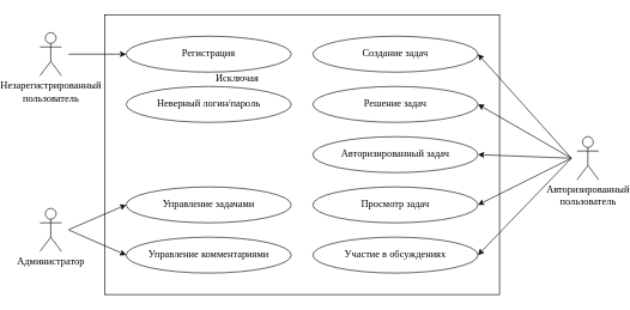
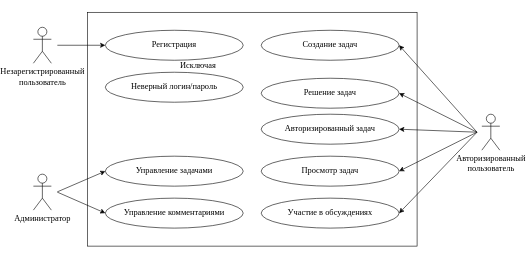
  <mxCell id="0" />
  <mxCell id="1" parent="0" />
  <mxCell id="2" value="" style="rounded=0;whiteSpace=wrap;html=1;" vertex="1" parent="1"><mxGeometry x="110" y="20" width="550" height="390" as="geometry" /></mxCell>
  <mxCell id="3" value="&lt;font face=&quot;Times New Roman&quot; style=&quot;font-size: 14px;&quot;&gt;Регистрация&lt;/font&gt;" style="ellipse;whiteSpace=wrap;html=1;" vertex="1" parent="1"><mxGeometry x="140" y="50" width="230" height="50" as="geometry" /></mxCell>
  <mxCell id="4" value="&lt;font face=&quot;Times New Roman&quot; style=&quot;font-size: 14px;&quot;&gt;Создание задач&lt;/font&gt;" style="ellipse;whiteSpace=wrap;html=1;" vertex="1" parent="1"><mxGeometry x="400" y="50" width="230" height="50" as="geometry" /></mxCell>
  <mxCell id="5" value="&lt;font style=&quot;font-size: 14px;&quot; face=&quot;Times New Roman&quot;&gt;Незарегистрированный&lt;br&gt;пользователь&lt;/font&gt;" style="shape=umlActor;verticalLabelPosition=bottom;verticalAlign=top;html=1;outlineConnect=0;" vertex="1" parent="1"><mxGeometry x="20" y="45" width="30" height="60" as="geometry" /></mxCell>
  <mxCell id="6" value="" style="endArrow=classic;html=1;rounded=0;entryX=0;entryY=0.5;entryDx=0;entryDy=0;" edge="1" parent="1" target="3"><mxGeometry width="50" height="50" relative="1" as="geometry"><mxPoint x="60" y="75" as="sourcePoint" /><mxPoint x="-200" y="160" as="targetPoint" /></mxGeometry></mxCell>
  <mxCell id="7" value="&lt;font style=&quot;font-size: 14px;&quot; face=&quot;Times New Roman&quot;&gt;Авторизированный&lt;br&gt;пользователь&lt;/font&gt;" style="shape=umlActor;verticalLabelPosition=bottom;verticalAlign=top;html=1;outlineConnect=0;" vertex="1" parent="1"><mxGeometry x="768" y="190" width="30" height="60" as="geometry" /></mxCell>
  <mxCell id="8" value="&lt;font face=&quot;Times New Roman&quot; style=&quot;font-size: 14px;&quot;&gt;Неверный логин/пароль&lt;/font&gt;" style="ellipse;whiteSpace=wrap;html=1;" vertex="1" parent="1"><mxGeometry x="140" y="120" width="230" height="50" as="geometry" /></mxCell>
  <mxCell id="9" value="&lt;font face=&quot;Times New Roman&quot; style=&quot;font-size: 14px;&quot;&gt;Исключая&lt;/font&gt;" style="text;html=1;strokeColor=none;fillColor=none;align=center;verticalAlign=middle;whiteSpace=wrap;rounded=0;" vertex="1" parent="1"><mxGeometry x="265" y="95" width="60" height="30" as="geometry" /></mxCell>
- <mxCell id="10" value="&lt;font face=&quot;Times New Roman&quot; style=&quot;font-size: 14px;&quot;&gt;Решение задач&lt;/font&gt;" style="ellipse;whiteSpace=wrap;html=1;" vertex="1" parent="1"><mxGeometry x="400" y="120" width="230" height="50" as="geometry" /></mxCell>
+ <mxCell id="10" value="&lt;font face=&quot;Times New Roman&quot; style=&quot;font-size: 14px;&quot;&gt;Решение задач&lt;/font&gt;" style="ellipse;whiteSpace=wrap;html=1;" vertex="1" parent="1"><mxGeometry x="400" y="130" width="230" height="50" as="geometry" /></mxCell>
  <mxCell id="11" value="&lt;font face=&quot;Times New Roman&quot; style=&quot;font-size: 14px;&quot;&gt;Авторизированный задач&lt;/font&gt;" style="ellipse;whiteSpace=wrap;html=1;" vertex="1" parent="1"><mxGeometry x="400" y="190" width="230" height="50" as="geometry" /></mxCell>
  <mxCell id="12" value="&lt;font face=&quot;Times New Roman&quot; style=&quot;font-size: 14px;&quot;&gt;Просмотр задач&lt;/font&gt;" style="ellipse;whiteSpace=wrap;html=1;" vertex="1" parent="1"><mxGeometry x="400" y="260" width="230" height="50" as="geometry" /></mxCell>
  <mxCell id="13" value="&lt;font face=&quot;Times New Roman&quot; style=&quot;font-size: 14px;&quot;&gt;Участие в обсуждениях&lt;/font&gt;" style="ellipse;whiteSpace=wrap;html=1;" vertex="1" parent="1"><mxGeometry x="400" y="330" width="230" height="50" as="geometry" /></mxCell>
  <mxCell id="14" value="" style="endArrow=classic;html=1;rounded=0;entryX=1;entryY=0.5;entryDx=0;entryDy=0;" edge="1" parent="1" target="4"><mxGeometry width="50" height="50" relative="1" as="geometry"><mxPoint x="760" y="220" as="sourcePoint" /><mxPoint x="360" y="140" as="targetPoint" /></mxGeometry></mxCell>
  <mxCell id="15" value="" style="endArrow=classic;html=1;rounded=0;entryX=1;entryY=0.5;entryDx=0;entryDy=0;" edge="1" parent="1" target="10"><mxGeometry width="50" height="50" relative="1" as="geometry"><mxPoint x="760" y="220" as="sourcePoint" /><mxPoint x="640" y="85" as="targetPoint" /></mxGeometry></mxCell>
  <mxCell id="16" value="" style="endArrow=classic;html=1;rounded=0;entryX=1;entryY=0.5;entryDx=0;entryDy=0;" edge="1" parent="1" target="11"><mxGeometry width="50" height="50" relative="1" as="geometry"><mxPoint x="760" y="220" as="sourcePoint" /><mxPoint x="640" y="155" as="targetPoint" /></mxGeometry></mxCell>
  <mxCell id="17" value="" style="endArrow=classic;html=1;rounded=0;entryX=1;entryY=0.5;entryDx=0;entryDy=0;" edge="1" parent="1" target="12"><mxGeometry width="50" height="50" relative="1" as="geometry"><mxPoint x="760" y="220" as="sourcePoint" /><mxPoint x="640" y="225" as="targetPoint" /></mxGeometry></mxCell>
  <mxCell id="18" value="" style="endArrow=classic;html=1;rounded=0;entryX=1;entryY=0.5;entryDx=0;entryDy=0;" edge="1" parent="1" target="13"><mxGeometry width="50" height="50" relative="1" as="geometry"><mxPoint x="760" y="220" as="sourcePoint" /><mxPoint x="640" y="295" as="targetPoint" /></mxGeometry></mxCell>
  <mxCell id="19" value="&lt;font face=&quot;Times New Roman&quot;&gt;&lt;span style=&quot;font-size: 14px;&quot;&gt;Администратор&lt;/span&gt;&lt;/font&gt;" style="shape=umlActor;verticalLabelPosition=bottom;verticalAlign=top;html=1;outlineConnect=0;" vertex="1" parent="1"><mxGeometry x="20" y="290" width="30" height="60" as="geometry" /></mxCell>
  <mxCell id="20" value="&lt;font face=&quot;Times New Roman&quot; style=&quot;font-size: 14px;&quot;&gt;Управление задачами&lt;/font&gt;" style="ellipse;whiteSpace=wrap;html=1;" vertex="1" parent="1"><mxGeometry x="140" y="260" width="230" height="50" as="geometry" /></mxCell>
  <mxCell id="21" value="&lt;font face=&quot;Times New Roman&quot; style=&quot;font-size: 14px;&quot;&gt;Управление комментариями&lt;/font&gt;" style="ellipse;whiteSpace=wrap;html=1;" vertex="1" parent="1"><mxGeometry x="140" y="330" width="230" height="50" as="geometry" /></mxCell>
  <mxCell id="22" value="" style="endArrow=classic;html=1;rounded=0;entryX=0;entryY=0.5;entryDx=0;entryDy=0;" edge="1" parent="1" target="20"><mxGeometry width="50" height="50" relative="1" as="geometry"><mxPoint x="60" y="319.5" as="sourcePoint" /><mxPoint x="140" y="319.5" as="targetPoint" /></mxGeometry></mxCell>
  <mxCell id="23" value="" style="endArrow=classic;html=1;rounded=0;entryX=0;entryY=0.5;entryDx=0;entryDy=0;" edge="1" parent="1" target="21"><mxGeometry width="50" height="50" relative="1" as="geometry"><mxPoint x="60" y="320" as="sourcePoint" /><mxPoint x="150" y="295" as="targetPoint" /></mxGeometry></mxCell>
